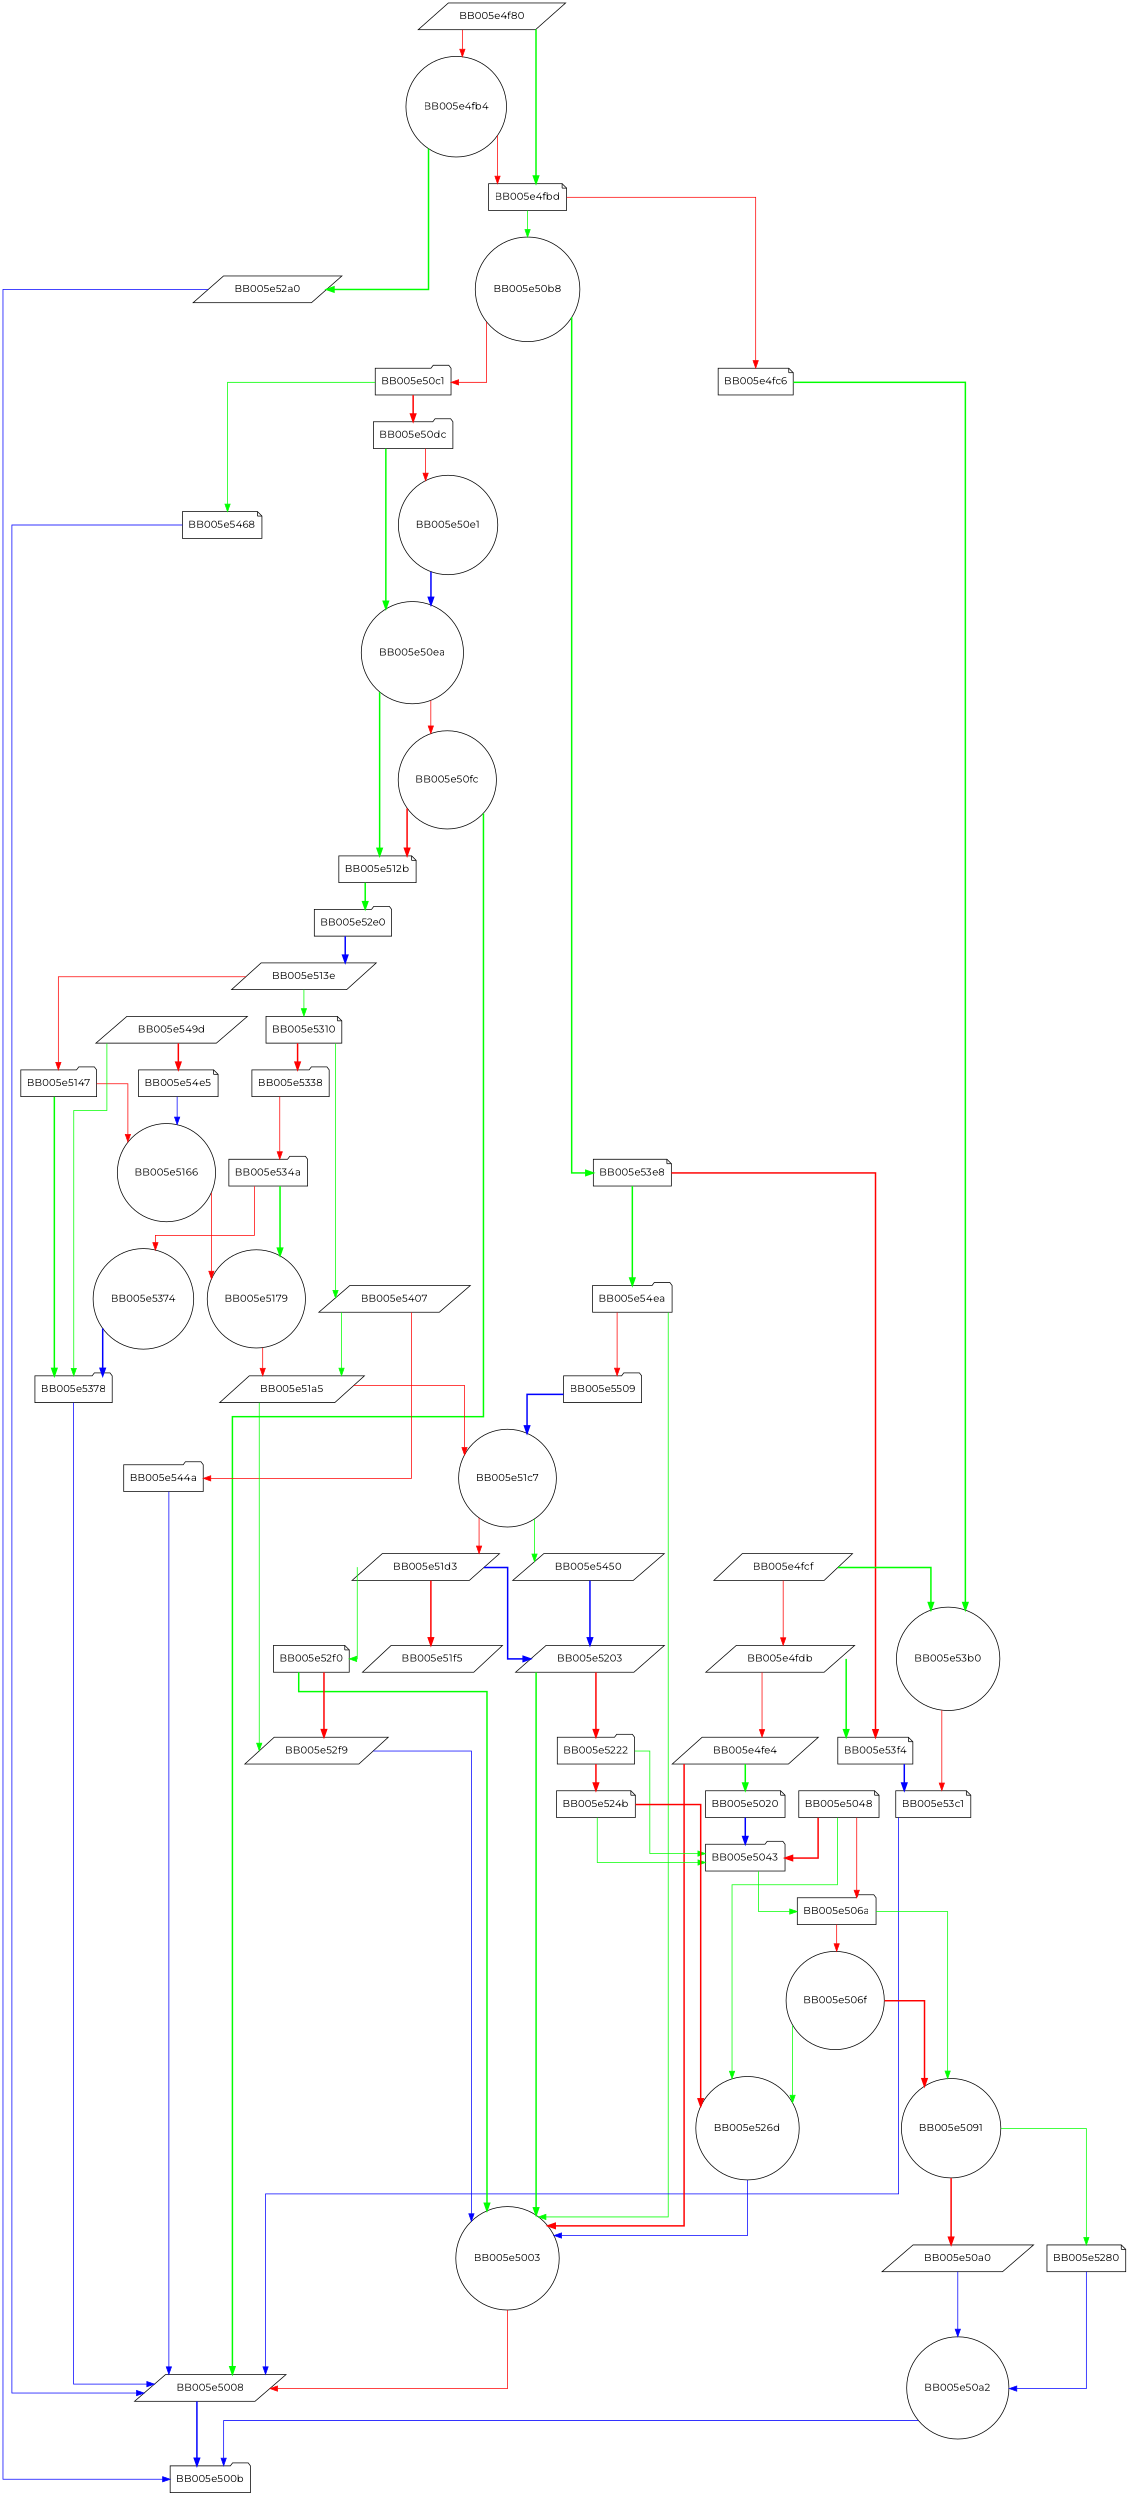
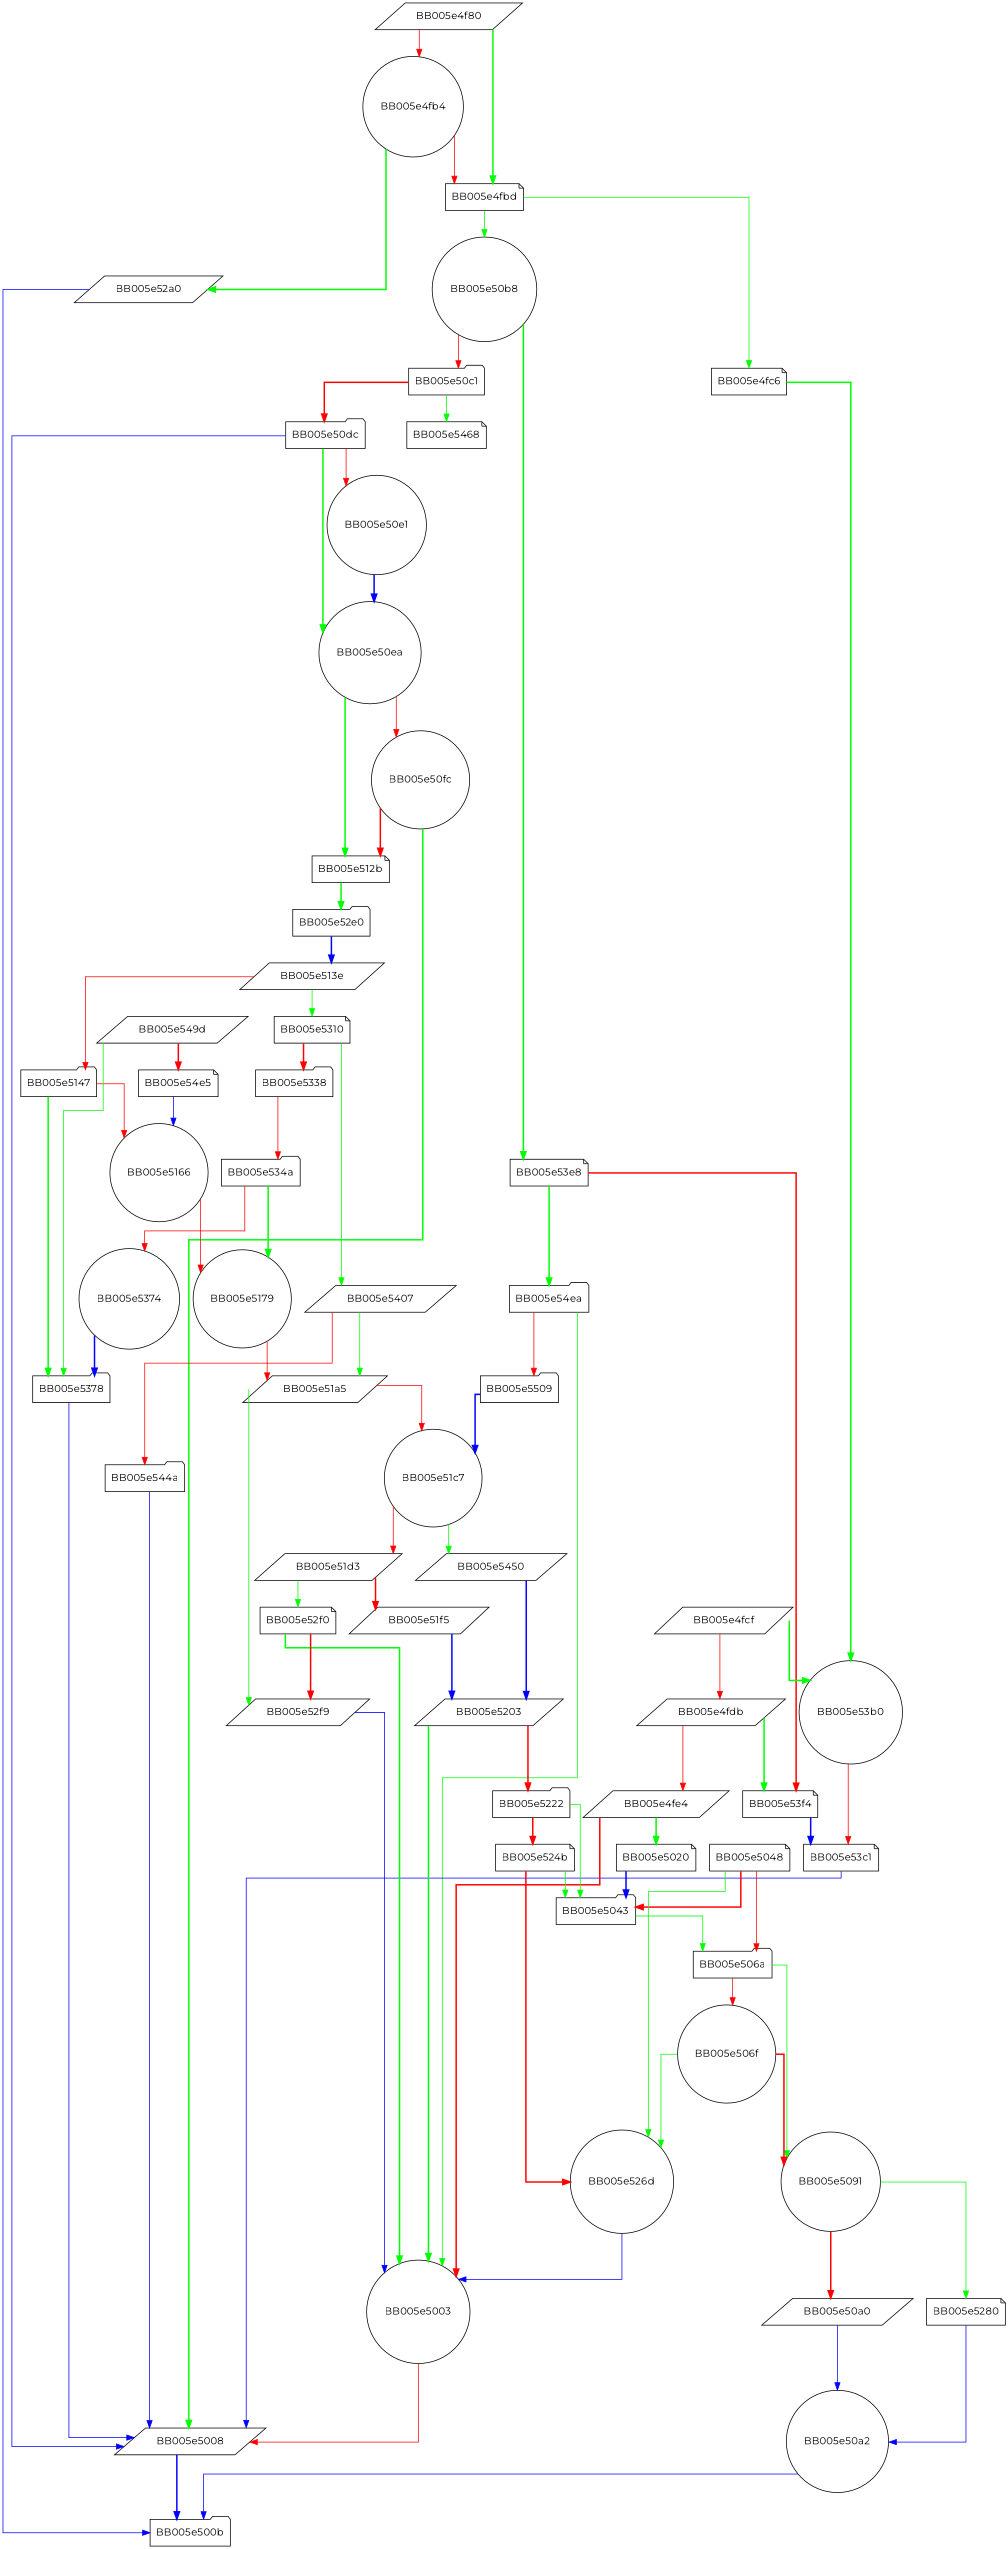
  digraph {
    fontname=Montserrat
    splines=ortho
    node [fontname=Montserrat shape=parallelogram]
    edge [color=red fontname=Montserrat style=solid]
    BB005e4fbd [shape=note]
    BB005e4f80
    BB005e4fb4 [shape=circle]
    BB005e50b8 [shape=circle]
    BB005e4fc6 [shape=note]
    BB005e52a0
    BB005e53e8 [shape=note]
    BB005e50c1 [shape=folder]
    BB005e53b0 [shape=circle]
    BB005e500b [shape=folder]
    BB005e53f4 [shape=note]
    BB005e54ea [shape=folder]
    BB005e5468 [shape=note]
    BB005e50dc [shape=folder]
    BB005e53c1 [shape=note]
    BB005e4fcf
    BB005e4fdb
    BB005e5008
    BB005e4fe4
    BB005e5020 [shape=note]
    BB005e5003 [shape=circle]
    BB005e5043 [shape=folder]
    BB005e506a [shape=folder]
    BB005e5091 [shape=circle]
    BB005e506f [shape=circle]
    BB005e5048 [shape=note]
    BB005e526d [shape=circle]
    BB005e5280 [shape=note]
    BB005e50a0
    BB005e50a2 [shape=circle]
    BB005e5509 [shape=folder]
    BB005e50ea [shape=circle]
    BB005e50e1 [shape=circle]
    BB005e512b [shape=note]
    BB005e50fc [shape=circle]
    BB005e52e0 [shape=folder]
    BB005e513e
    BB005e5310 [shape=note]
    BB005e5147 [shape=folder]
    BB005e5407
    BB005e5338 [shape=folder]
    BB005e5378 [shape=folder]
    BB005e5166 [shape=circle]
    BB005e51a5
    BB005e544a [shape=folder]
    BB005e534a [shape=folder]
    BB005e5179 [shape=circle]
    BB005e52f9
    BB005e51c7 [shape=circle]
    BB005e5450
    BB005e51d3
    BB005e5203
    BB005e52f0 [shape=note]
    BB005e51f5
    BB005e5222 [shape=folder]
    BB005e524b [shape=note]
    BB005e549d
    BB005e54e5 [shape=note]
    BB005e5374 [shape=circle]
    BB005e4fbd -> BB005e50b8 [color=green]
-   BB005e4fbd -> BB005e4fc6
+   BB005e4fbd -> BB005e4fc6 [color=green]
    BB005e4f80 -> BB005e4fbd [color=green style=bold]
    BB005e4f80 -> BB005e4fb4
    BB005e4fb4 -> BB005e4fbd
    BB005e4fb4 -> BB005e52a0 [color=green style=bold]
    BB005e50b8 -> BB005e53e8 [color=green style=bold]
    BB005e50b8 -> BB005e50c1
    BB005e4fc6 -> BB005e53b0 [color=green style=bold]
    BB005e52a0 -> BB005e500b [color=blue]
    BB005e53e8 -> BB005e53f4 [style=bold]
    BB005e53e8 -> BB005e54ea [color=green style=bold]
    BB005e50c1 -> BB005e5468 [color=green]
    BB005e50c1 -> BB005e50dc [style=bold]
    BB005e53b0 -> BB005e53c1
    BB005e53f4 -> BB005e53c1 [color=blue style=bold]
    BB005e54ea -> BB005e5003 [color=green]
    BB005e54ea -> BB005e5509
-   BB005e5468 -> BB005e5008 [color=blue]
+   BB005e50dc -> BB005e5008 [color=blue]
    BB005e50dc -> BB005e50ea [color=green style=bold]
    BB005e50dc -> BB005e50e1
    BB005e53c1 -> BB005e5008 [color=blue]
    BB005e4fcf -> BB005e53b0 [color=green style=bold]
    BB005e4fcf -> BB005e4fdb
    BB005e4fdb -> BB005e53f4 [color=green style=bold]
    BB005e4fdb -> BB005e4fe4
    BB005e5008 -> BB005e500b [color=blue style=bold]
    BB005e4fe4 -> BB005e5020 [color=green style=bold]
    BB005e4fe4 -> BB005e5003 [style=bold]
    BB005e5020 -> BB005e5043 [color=blue style=bold]
    BB005e5003 -> BB005e5008
    BB005e5043 -> BB005e506a [color=green]
    BB005e506a -> BB005e5091 [color=green]
    BB005e506a -> BB005e506f
    BB005e5091 -> BB005e5280 [color=green]
    BB005e5091 -> BB005e50a0 [style=bold]
    BB005e506f -> BB005e5091 [style=bold]
    BB005e506f -> BB005e526d [color=green]
    BB005e5048 -> BB005e5043 [style=bold]
    BB005e5048 -> BB005e506a
    BB005e5048 -> BB005e526d [color=green]
    BB005e526d -> BB005e5003 [color=blue]
    BB005e5280 -> BB005e50a2 [color=blue]
    BB005e50a0 -> BB005e50a2 [color=blue]
    BB005e50a2 -> BB005e500b [color=blue]
    BB005e5509 -> BB005e51c7 [color=blue style=bold]
    BB005e50ea -> BB005e512b [color=green style=bold]
    BB005e50ea -> BB005e50fc
    BB005e50e1 -> BB005e50ea [color=blue style=bold]
    BB005e512b -> BB005e52e0 [color=green style=bold]
    BB005e50fc -> BB005e5008 [color=green style=bold]
    BB005e50fc -> BB005e512b [style=bold]
    BB005e52e0 -> BB005e513e [color=blue style=bold]
    BB005e513e -> BB005e5310 [color=green]
    BB005e513e -> BB005e5147
    BB005e5310 -> BB005e5407 [color=green]
    BB005e5310 -> BB005e5338 [style=bold]
    BB005e5147 -> BB005e5378 [color=green style=bold]
    BB005e5147 -> BB005e5166
    BB005e5407 -> BB005e51a5 [color=green]
    BB005e5407 -> BB005e544a
    BB005e5338 -> BB005e534a
    BB005e5378 -> BB005e5008 [color=blue]
    BB005e5166 -> BB005e5179
    BB005e51a5 -> BB005e52f9 [color=green]
    BB005e51a5 -> BB005e51c7
    BB005e544a -> BB005e5008 [color=blue]
    BB005e534a -> BB005e5179 [color=green style=bold]
    BB005e534a -> BB005e5374
    BB005e5179 -> BB005e51a5
    BB005e52f9 -> BB005e5003 [color=blue]
    BB005e51c7 -> BB005e5450 [color=green]
    BB005e51c7 -> BB005e51d3
    BB005e5450 -> BB005e5203 [color=blue style=bold]
    BB005e51d3 -> BB005e52f0 [color=green]
    BB005e51d3 -> BB005e51f5 [style=bold]
    BB005e5203 -> BB005e5003 [color=green style=bold]
    BB005e5203 -> BB005e5222 [style=bold]
    BB005e52f0 -> BB005e5003 [color=green style=bold]
    BB005e52f0 -> BB005e52f9 [style=bold]
-   BB005e51d3 -> BB005e5203 [color=blue style=bold]
+   BB005e51f5 -> BB005e5203 [color=blue style=bold]
    BB005e5222 -> BB005e5043 [color=green]
    BB005e5222 -> BB005e524b [style=bold]
    BB005e524b -> BB005e5043 [color=green]
    BB005e524b -> BB005e526d [style=bold]
    BB005e549d -> BB005e5378 [color=green]
    BB005e549d -> BB005e54e5 [style=bold]
    BB005e54e5 -> BB005e5166 [color=blue]
    BB005e5374 -> BB005e5378 [color=blue style=bold]
  }
